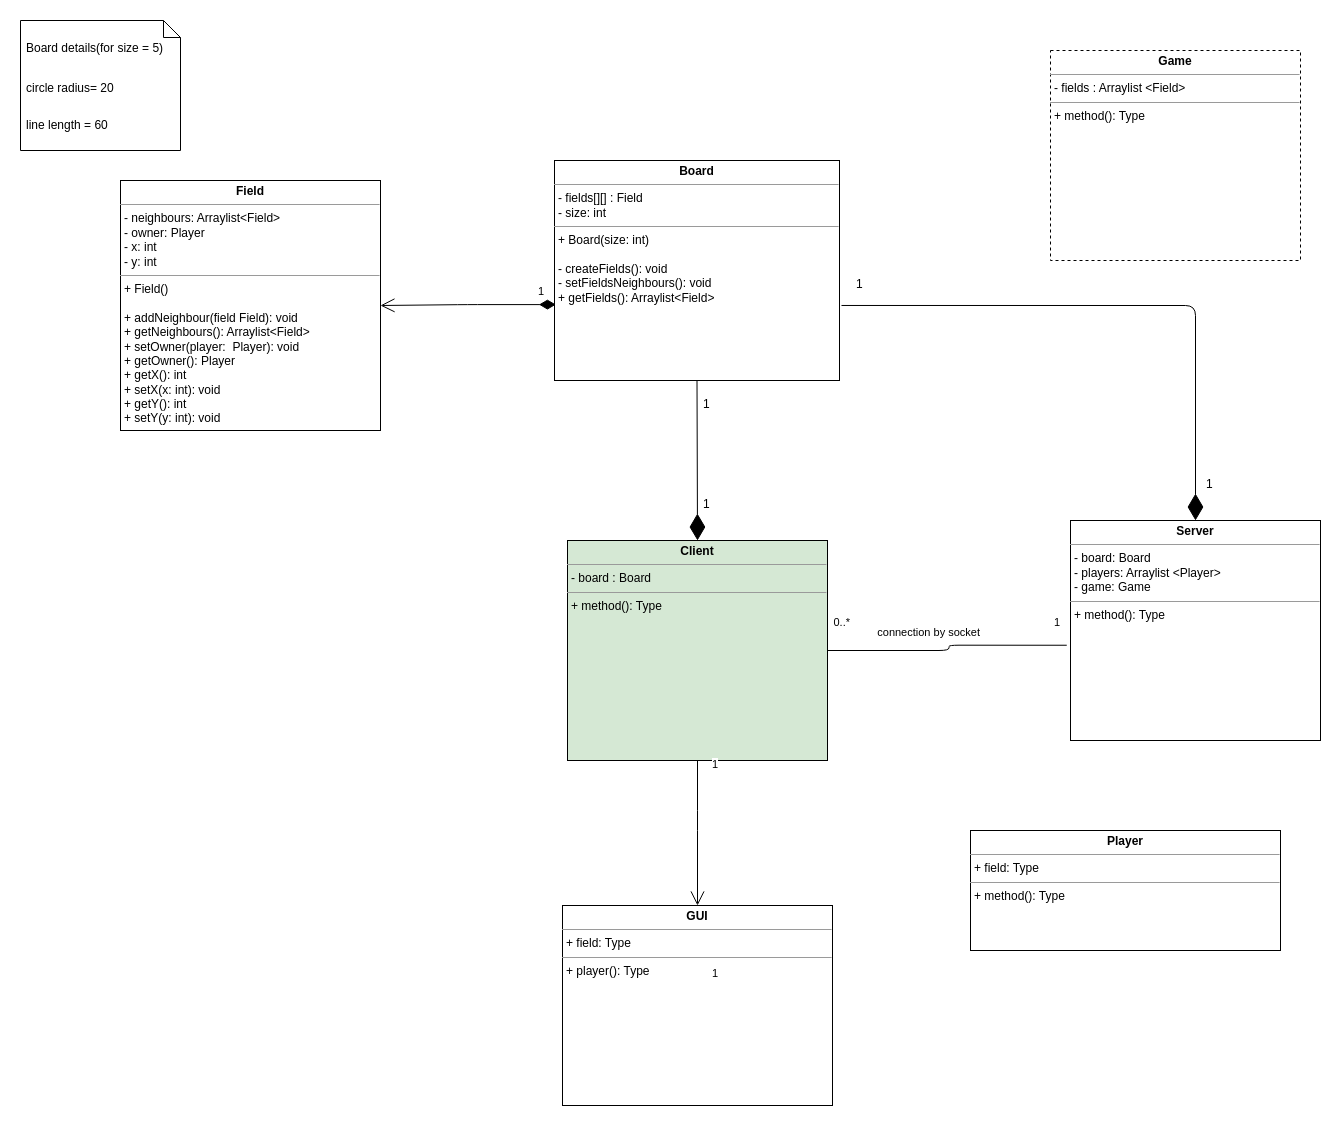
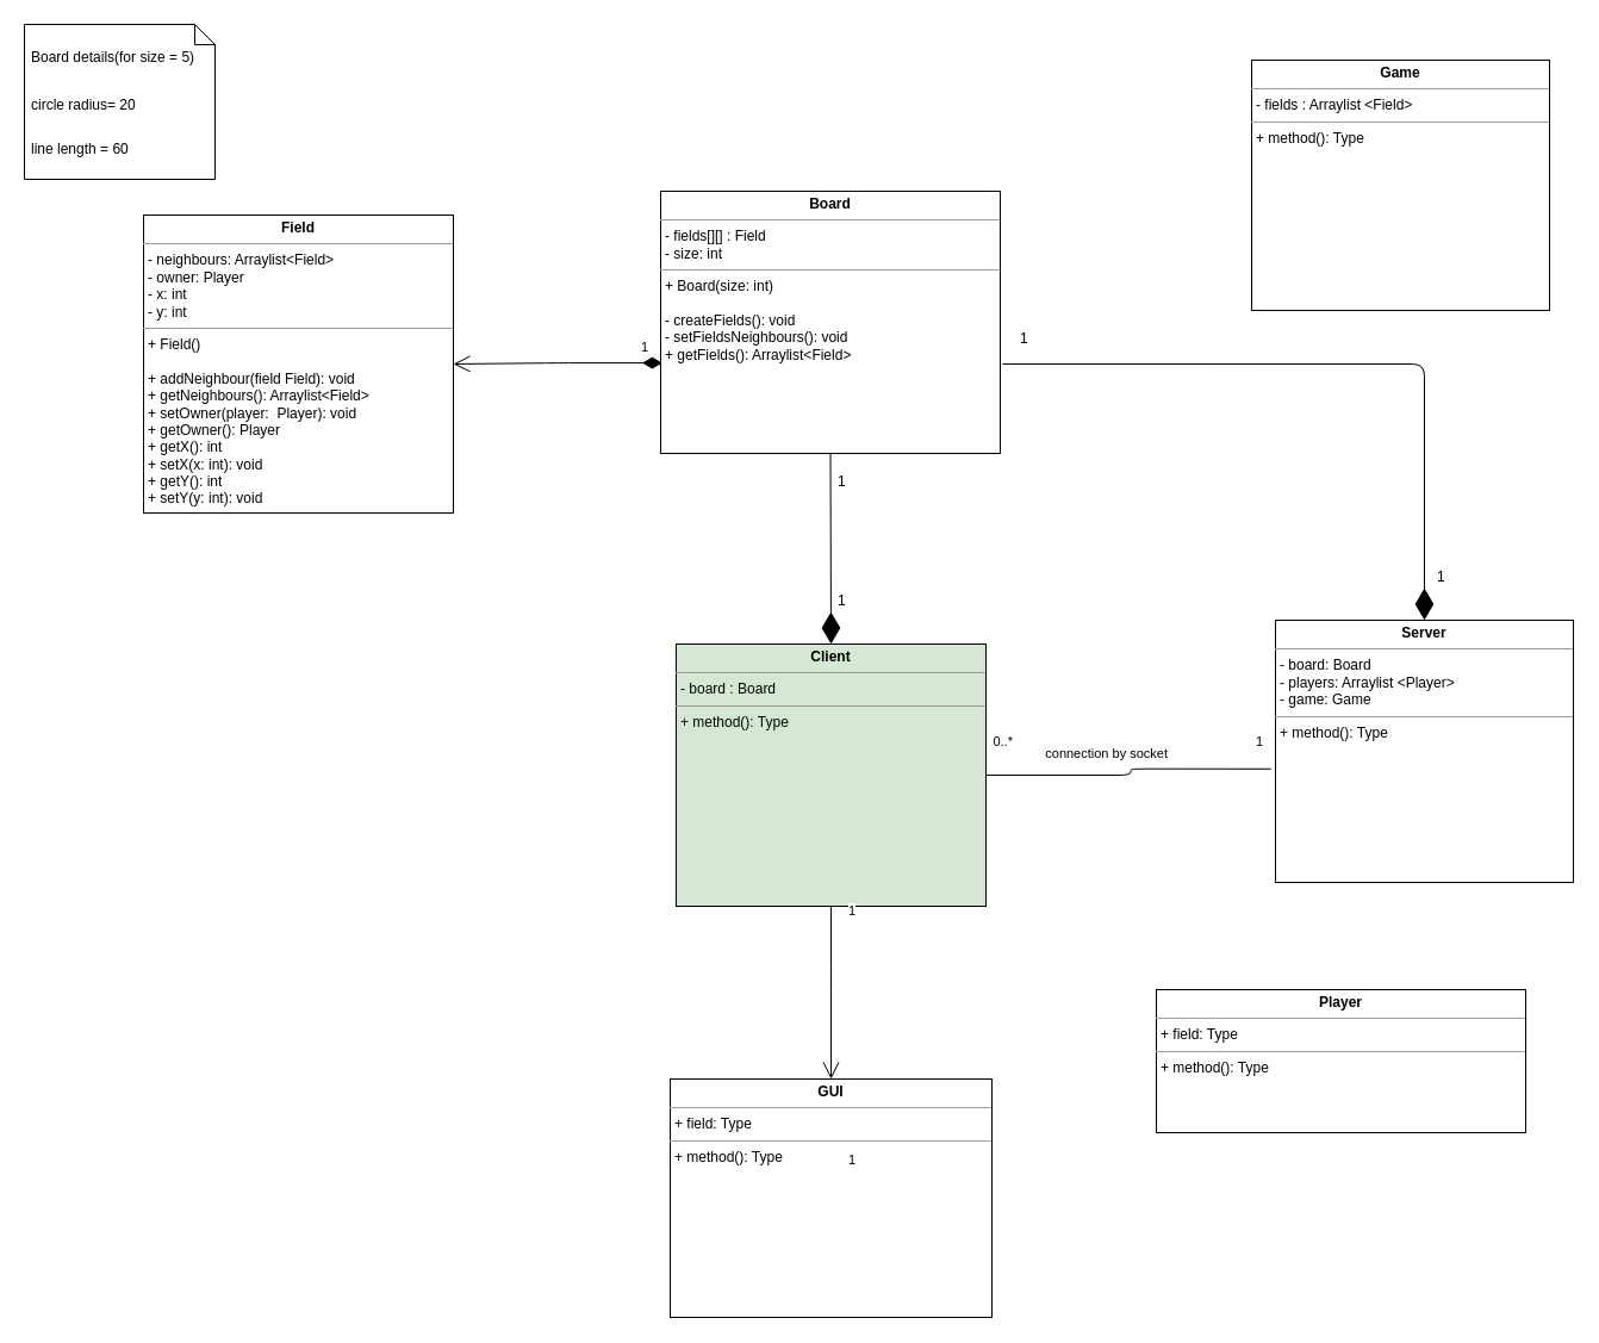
  <mxCell id="0" />
  <mxCell id="1" parent="0" />
  <mxCell id="2" value="&lt;p style=&quot;margin: 0px ; margin-top: 4px ; text-align: center&quot;&gt;&lt;b&gt;Server&lt;/b&gt;&lt;/p&gt;&lt;hr size=&quot;1&quot;&gt;&lt;p style=&quot;margin: 0px ; margin-left: 4px&quot;&gt;- board: Board&lt;/p&gt;&lt;p style=&quot;margin: 0px ; margin-left: 4px&quot;&gt;- players: Arraylist &amp;lt;Player&lt;span&gt;&amp;gt;&lt;/span&gt;&lt;/p&gt;&lt;p style=&quot;margin: 0px ; margin-left: 4px&quot;&gt;&lt;span&gt;- game: Game&lt;/span&gt;&lt;/p&gt;&lt;hr size=&quot;1&quot;&gt;&lt;p style=&quot;margin: 0px ; margin-left: 4px&quot;&gt;+ method(): Type&lt;/p&gt;" style="verticalAlign=top;align=left;overflow=fill;fontSize=12;fontFamily=Helvetica;html=1;" parent="1" vertex="1"><mxGeometry x="1070" y="520" width="250" height="220" as="geometry" /></mxCell>
  <mxCell id="3" value="&lt;p style=&quot;margin: 0px ; margin-top: 4px ; text-align: center&quot;&gt;&lt;b&gt;Board&lt;/b&gt;&lt;/p&gt;&lt;hr size=&quot;1&quot;&gt;&lt;p style=&quot;margin: 0px ; margin-left: 4px&quot;&gt;- fields[][]&lt;span&gt;&amp;nbsp;: Field&lt;/span&gt;&lt;/p&gt;&lt;p style=&quot;margin: 0px ; margin-left: 4px&quot;&gt;- size: int&lt;/p&gt;&lt;hr size=&quot;1&quot;&gt;&lt;p style=&quot;margin: 0px ; margin-left: 4px&quot;&gt;+ Board(size: int)&lt;/p&gt;&lt;p style=&quot;margin: 0px ; margin-left: 4px&quot;&gt;&lt;br&gt;&lt;/p&gt;&lt;p style=&quot;margin: 0px ; margin-left: 4px&quot;&gt;- createFields(): void&lt;/p&gt;&lt;p style=&quot;margin: 0px ; margin-left: 4px&quot;&gt;- setFieldsNeighbours(): void&lt;/p&gt;&lt;p style=&quot;margin: 0px ; margin-left: 4px&quot;&gt;+ getFields(): Arraylist&amp;lt;Field&amp;gt;&lt;/p&gt;" style="verticalAlign=top;align=left;overflow=fill;fontSize=12;fontFamily=Helvetica;html=1;" parent="1" vertex="1"><mxGeometry x="554" y="160" width="285" height="220" as="geometry" /></mxCell>
  <mxCell id="4" value="&lt;p style=&quot;margin: 0px ; margin-top: 4px ; text-align: center&quot;&gt;&lt;b&gt;Field&lt;/b&gt;&lt;/p&gt;&lt;hr size=&quot;1&quot;&gt;&lt;p style=&quot;margin: 0px ; margin-left: 4px&quot;&gt;- neighbours: Arraylist&amp;lt;Field&amp;gt;&lt;/p&gt;&lt;p style=&quot;margin: 0px ; margin-left: 4px&quot;&gt;- owner: Player&lt;/p&gt;&lt;p style=&quot;margin: 0px ; margin-left: 4px&quot;&gt;- x: int&lt;/p&gt;&lt;p style=&quot;margin: 0px ; margin-left: 4px&quot;&gt;- y: int&lt;/p&gt;&lt;hr size=&quot;1&quot;&gt;&lt;p style=&quot;margin: 0px ; margin-left: 4px&quot;&gt;+ Field()&lt;/p&gt;&lt;p style=&quot;margin: 0px ; margin-left: 4px&quot;&gt;&lt;br&gt;&lt;/p&gt;&lt;p style=&quot;margin: 0px ; margin-left: 4px&quot;&gt;+ addNeighbour(field Field): void&lt;/p&gt;&lt;p style=&quot;margin: 0px ; margin-left: 4px&quot;&gt;+ getNeighbours(): Arraylist&amp;lt;Field&amp;gt;&lt;/p&gt;&lt;p style=&quot;margin: 0px ; margin-left: 4px&quot;&gt;+ setOwner(player:&amp;nbsp; Player): void&lt;/p&gt;&lt;p style=&quot;margin: 0px ; margin-left: 4px&quot;&gt;+ getOwner(): Player&lt;/p&gt;&lt;p style=&quot;margin: 0px ; margin-left: 4px&quot;&gt;+ getX(): int&lt;/p&gt;&lt;p style=&quot;margin: 0px ; margin-left: 4px&quot;&gt;+ setX(x: int): void&lt;/p&gt;&lt;p style=&quot;margin: 0px 0px 0px 4px&quot;&gt;+ getY(): int&lt;/p&gt;&lt;p style=&quot;margin: 0px 0px 0px 4px&quot;&gt;+ setY(y: int): void&lt;/p&gt;" style="verticalAlign=top;align=left;overflow=fill;fontSize=12;fontFamily=Helvetica;html=1;" parent="1" vertex="1"><mxGeometry x="120" y="180" width="260" height="250" as="geometry" /></mxCell>
  <mxCell id="5" value="&lt;p style=&quot;margin: 0px ; margin-top: 4px ; text-align: center&quot;&gt;&lt;b&gt;Player&lt;/b&gt;&lt;/p&gt;&lt;hr size=&quot;1&quot;&gt;&lt;p style=&quot;margin: 0px ; margin-left: 4px&quot;&gt;+ field: Type&lt;/p&gt;&lt;hr size=&quot;1&quot;&gt;&lt;p style=&quot;margin: 0px ; margin-left: 4px&quot;&gt;+ method(): Type&lt;/p&gt;" style="verticalAlign=top;align=left;overflow=fill;fontSize=12;fontFamily=Helvetica;html=1;" parent="1" vertex="1"><mxGeometry x="970" y="830" width="310" height="120" as="geometry" /></mxCell>
  <mxCell id="6" value="&lt;p style=&quot;margin: 0px ; margin-top: 4px ; text-align: center&quot;&gt;&lt;b&gt;Client&lt;/b&gt;&lt;/p&gt;&lt;hr size=&quot;1&quot;&gt;&lt;p style=&quot;margin: 0px ; margin-left: 4px&quot;&gt;- board : Board&lt;/p&gt;&lt;hr size=&quot;1&quot;&gt;&lt;p style=&quot;margin: 0px ; margin-left: 4px&quot;&gt;+ method(): Type&lt;/p&gt;" style="verticalAlign=top;align=left;overflow=fill;fontSize=12;fontFamily=Helvetica;html=1;fillColor=#d5e8d4;" parent="1" vertex="1"><mxGeometry x="567" y="540" width="260" height="220" as="geometry" /></mxCell>
  <mxCell id="7" value="" style="endArrow=none;html=1;edgeStyle=orthogonalEdgeStyle;strokeWidth=1;fontFamily=Helvetica;fontSize=11;align=left;exitX=1;exitY=0.5;exitDx=0;exitDy=0;entryX=-0.015;entryY=0.567;entryDx=0;entryDy=0;entryPerimeter=0;" parent="1" source="6" target="2" edge="1"><mxGeometry relative="1" as="geometry"><mxPoint x="910" y="640" as="sourcePoint" /><mxPoint x="1070" y="640" as="targetPoint" /></mxGeometry></mxCell>
  <mxCell id="8" value="connection by socket" style="edgeLabel;resizable=0;html=1;align=right;verticalAlign=bottom;" parent="7" connectable="0" vertex="1"><mxGeometry x="1" relative="1" as="geometry"><mxPoint x="-86.67" y="-4.74" as="offset" /></mxGeometry></mxCell>
  <mxCell id="9" value="0..*" style="edgeLabel;resizable=0;html=1;align=right;verticalAlign=bottom;" parent="1" connectable="0" vertex="1"><mxGeometry x="849.997" y="630" as="geometry" /></mxCell>
  <mxCell id="10" value="1" style="edgeLabel;resizable=0;html=1;align=right;verticalAlign=bottom;" parent="1" connectable="0" vertex="1"><mxGeometry x="1059.997" y="630" as="geometry" /></mxCell>
- <mxCell id="11" value="&lt;p style=&quot;margin: 0px ; margin-top: 4px ; text-align: center&quot;&gt;&lt;b&gt;Game&lt;/b&gt;&lt;/p&gt;&lt;hr size=&quot;1&quot;&gt;&lt;p style=&quot;margin: 0px ; margin-left: 4px&quot;&gt;- fields : Arraylist &amp;lt;Field&amp;gt;&lt;/p&gt;&lt;hr size=&quot;1&quot;&gt;&lt;p style=&quot;margin: 0px ; margin-left: 4px&quot;&gt;+ method(): Type&lt;/p&gt;" style="verticalAlign=top;align=left;overflow=fill;fontSize=12;fontFamily=Helvetica;html=1;dashed=1;" parent="1" vertex="1"><mxGeometry x="1050" y="50" width="250" height="210" as="geometry" /></mxCell>
- <mxCell id="12" value="&lt;p style=&quot;margin: 0px ; margin-top: 4px ; text-align: center&quot;&gt;&lt;b&gt;GUI&lt;/b&gt;&lt;/p&gt;&lt;hr size=&quot;1&quot;&gt;&lt;p style=&quot;margin: 0px ; margin-left: 4px&quot;&gt;+ field: Type&lt;/p&gt;&lt;hr size=&quot;1&quot;&gt;&lt;p style=&quot;margin: 0px ; margin-left: 4px&quot;&gt;+ player(): Type&lt;/p&gt;" style="verticalAlign=top;align=left;overflow=fill;fontSize=12;fontFamily=Helvetica;html=1;" parent="1" vertex="1"><mxGeometry x="562" y="905" width="270" height="200" as="geometry" /></mxCell>
+ <mxCell id="11" value="&lt;p style=&quot;margin: 0px ; margin-top: 4px ; text-align: center&quot;&gt;&lt;b&gt;Game&lt;/b&gt;&lt;/p&gt;&lt;hr size=&quot;1&quot;&gt;&lt;p style=&quot;margin: 0px ; margin-left: 4px&quot;&gt;- fields : Arraylist &amp;lt;Field&amp;gt;&lt;/p&gt;&lt;hr size=&quot;1&quot;&gt;&lt;p style=&quot;margin: 0px ; margin-left: 4px&quot;&gt;+ method(): Type&lt;/p&gt;" style="verticalAlign=top;align=left;overflow=fill;fontSize=12;fontFamily=Helvetica;html=1;" parent="1" vertex="1"><mxGeometry x="1050" y="50" width="250" height="210" as="geometry" /></mxCell>
+ <mxCell id="12" value="&lt;p style=&quot;margin: 0px ; margin-top: 4px ; text-align: center&quot;&gt;&lt;b&gt;GUI&lt;/b&gt;&lt;/p&gt;&lt;hr size=&quot;1&quot;&gt;&lt;p style=&quot;margin: 0px ; margin-left: 4px&quot;&gt;+ field: Type&lt;/p&gt;&lt;hr size=&quot;1&quot;&gt;&lt;p style=&quot;margin: 0px ; margin-left: 4px&quot;&gt;+ method(): Type&lt;/p&gt;" style="verticalAlign=top;align=left;overflow=fill;fontSize=12;fontFamily=Helvetica;html=1;" parent="1" vertex="1"><mxGeometry x="562" y="905" width="270" height="200" as="geometry" /></mxCell>
  <mxCell id="13" value="1" style="endArrow=open;html=1;endSize=12;startArrow=none;startSize=14;startFill=0;edgeStyle=orthogonalEdgeStyle;align=left;verticalAlign=bottom;strokeWidth=1;fontFamily=Helvetica;fontSize=11;exitX=0.5;exitY=1;exitDx=0;exitDy=0;entryX=0.5;entryY=0;entryDx=0;entryDy=0;endFill=0;" parent="1" source="6" target="12" edge="1"><mxGeometry x="-0.826" y="13" relative="1" as="geometry"><mxPoint x="697" y="770" as="sourcePoint" /><mxPoint x="697" y="970" as="targetPoint" /><Array as="points"><mxPoint x="697" y="820" /><mxPoint x="697" y="820" /></Array><mxPoint as="offset" /></mxGeometry></mxCell>
  <mxCell id="14" value="&lt;span style=&quot;color: rgb(0, 0, 0); font-family: helvetica; font-size: 11px; font-style: normal; font-weight: 400; letter-spacing: normal; text-align: left; text-indent: 0px; text-transform: none; word-spacing: 0px; background-color: rgb(255, 255, 255); display: inline; float: none;&quot;&gt;1&lt;/span&gt;" style="text;whiteSpace=wrap;html=1;fontSize=11;fontFamily=Helvetica;" parent="1" vertex="1"><mxGeometry x="710" y="960" width="30" height="30" as="geometry" /></mxCell>
  <mxCell id="15" value="" style="shape=note2;size=17;childLayout=stackLayout;horizontalStack=0;resizeParent=1;resizeParentMax=0;resizeLast=0;collapsible=0;marginBottom=0;html=1;container=1;fontFamily=Helvetica;fontSize=11;" parent="1" vertex="1"><mxGeometry x="20" y="20" width="160" height="130" as="geometry" /></mxCell>
  <mxCell id="16" value="Board details(for size = 5)" style="text;html=1;strokeColor=none;fillColor=none;align=left;verticalAlign=middle;spacingLeft=4;spacingRight=4;overflow=hidden;rotatable=0;points=[[0,0.5],[1,0.5]];portConstraint=eastwest;" parent="15" vertex="1"><mxGeometry width="160" height="55" as="geometry" /></mxCell>
  <mxCell id="17" value="circle radius= 20" style="text;html=1;strokeColor=none;fillColor=none;align=left;verticalAlign=middle;spacingLeft=4;spacingRight=4;overflow=hidden;rotatable=0;points=[[0,0.5],[1,0.5]];portConstraint=eastwest;" parent="15" vertex="1"><mxGeometry y="55" width="160" height="25" as="geometry" /></mxCell>
  <mxCell id="18" value="line length = 60" style="text;html=1;strokeColor=none;fillColor=none;align=left;verticalAlign=middle;spacingLeft=4;spacingRight=4;overflow=hidden;rotatable=0;points=[[0,0.5],[1,0.5]];portConstraint=eastwest;" parent="15" vertex="1"><mxGeometry y="80" width="160" height="50" as="geometry" /></mxCell>
  <mxCell id="19" value="1" style="endArrow=open;html=1;endSize=12;startArrow=diamondThin;startSize=14;startFill=1;edgeStyle=orthogonalEdgeStyle;align=left;verticalAlign=bottom;entryX=1;entryY=0.5;entryDx=0;entryDy=0;exitX=0.005;exitY=0.655;exitDx=0;exitDy=0;exitPerimeter=0;" edge="1" parent="1" source="3" target="4"><mxGeometry x="-0.786" y="-4" relative="1" as="geometry"><mxPoint x="590" y="364.5" as="sourcePoint" /><mxPoint x="430" y="364.5" as="targetPoint" /><Array as="points" /><mxPoint as="offset" /></mxGeometry></mxCell>
  <mxCell id="20" value="" style="endArrow=diamondThin;endFill=1;endSize=24;html=1;exitX=0.5;exitY=1;exitDx=0;exitDy=0;entryX=0.5;entryY=0;entryDx=0;entryDy=0;" edge="1" parent="1" source="3" target="6"><mxGeometry width="160" relative="1" as="geometry"><mxPoint x="697" y="400" as="sourcePoint" /><mxPoint x="697" y="530" as="targetPoint" /></mxGeometry></mxCell>
  <mxCell id="21" value="1&#10;" style="text;strokeColor=none;fillColor=none;align=left;verticalAlign=top;spacingLeft=4;spacingRight=4;overflow=hidden;rotatable=0;points=[[0,0.5],[1,0.5]];portConstraint=eastwest;" vertex="1" parent="1"><mxGeometry x="697" width="100" height="26" as="geometry" y="490" /></mxCell>
  <mxCell id="22" value="1&#10;" style="text;strokeColor=none;fillColor=none;align=left;verticalAlign=top;spacingLeft=4;spacingRight=4;overflow=hidden;rotatable=0;points=[[0,0.5],[1,0.5]];portConstraint=eastwest;" vertex="1" parent="1"><mxGeometry x="697" y="390" width="100" height="26" as="geometry" /></mxCell>
  <mxCell id="23" value="" style="endArrow=diamondThin;endFill=1;endSize=24;html=1;exitX=1.007;exitY=0.659;exitDx=0;exitDy=0;exitPerimeter=0;entryX=0.5;entryY=0;entryDx=0;entryDy=0;" edge="1" parent="1" source="3" target="2"><mxGeometry width="160" relative="1" as="geometry"><mxPoint x="1000" y="310" as="sourcePoint" /><mxPoint x="1160" y="310" as="targetPoint" /><Array as="points"><mxPoint x="1195" y="305" /></Array></mxGeometry></mxCell>
  <mxCell id="24" value="1&#10;" style="text;strokeColor=none;fillColor=none;align=left;verticalAlign=top;spacingLeft=4;spacingRight=4;overflow=hidden;rotatable=0;points=[[0,0.5],[1,0.5]];portConstraint=eastwest;" vertex="1" parent="1"><mxGeometry x="850" y="270" width="100" height="26" as="geometry" /></mxCell>
  <mxCell id="25" value="1&#10;" style="text;strokeColor=none;fillColor=none;align=left;verticalAlign=top;spacingLeft=4;spacingRight=4;overflow=hidden;rotatable=0;points=[[0,0.5],[1,0.5]];portConstraint=eastwest;" vertex="1" parent="1"><mxGeometry x="1200" y="470" width="100" height="26" as="geometry" /></mxCell>
